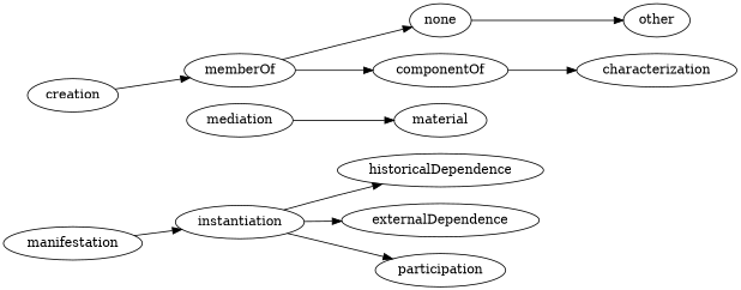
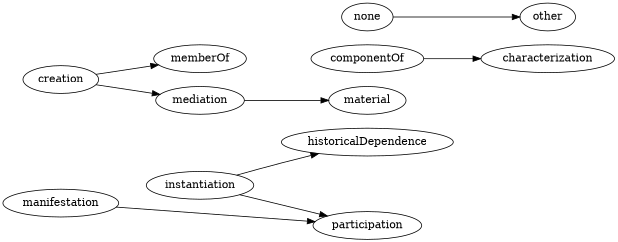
  strict digraph {
    rankdir=LR
    manifestation
    instantiation
    historicalDependence
    participation
-   externalDependence
    creation
    memberOf
    mediation
    none
    componentOf
    material
    other
    characterization
-   manifestation -> instantiation
+   manifestation -> participation
    instantiation -> historicalDependence
    instantiation -> participation
-   instantiation -> externalDependence
    creation -> memberOf
-   memberOf -> none
-   memberOf -> componentOf
+   creation -> mediation
    mediation -> material
    none -> other
    componentOf -> characterization
  }
